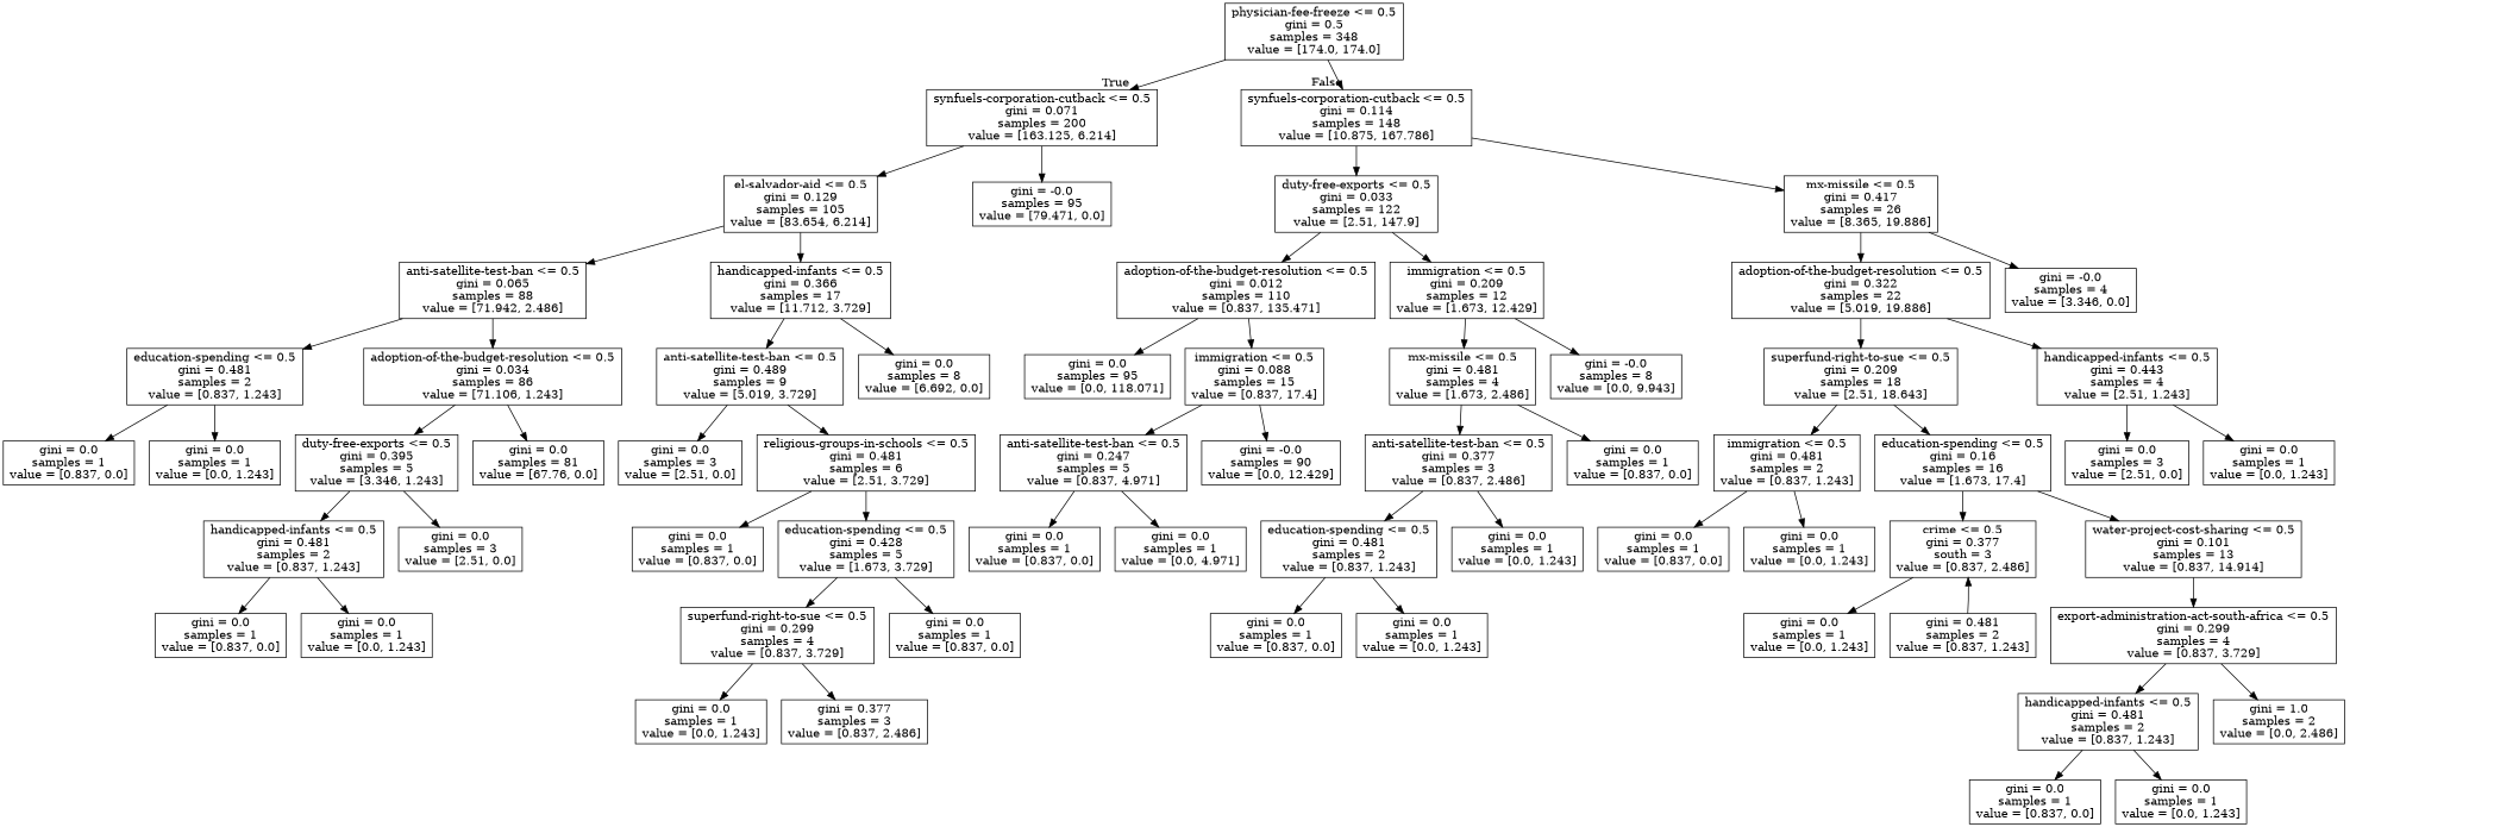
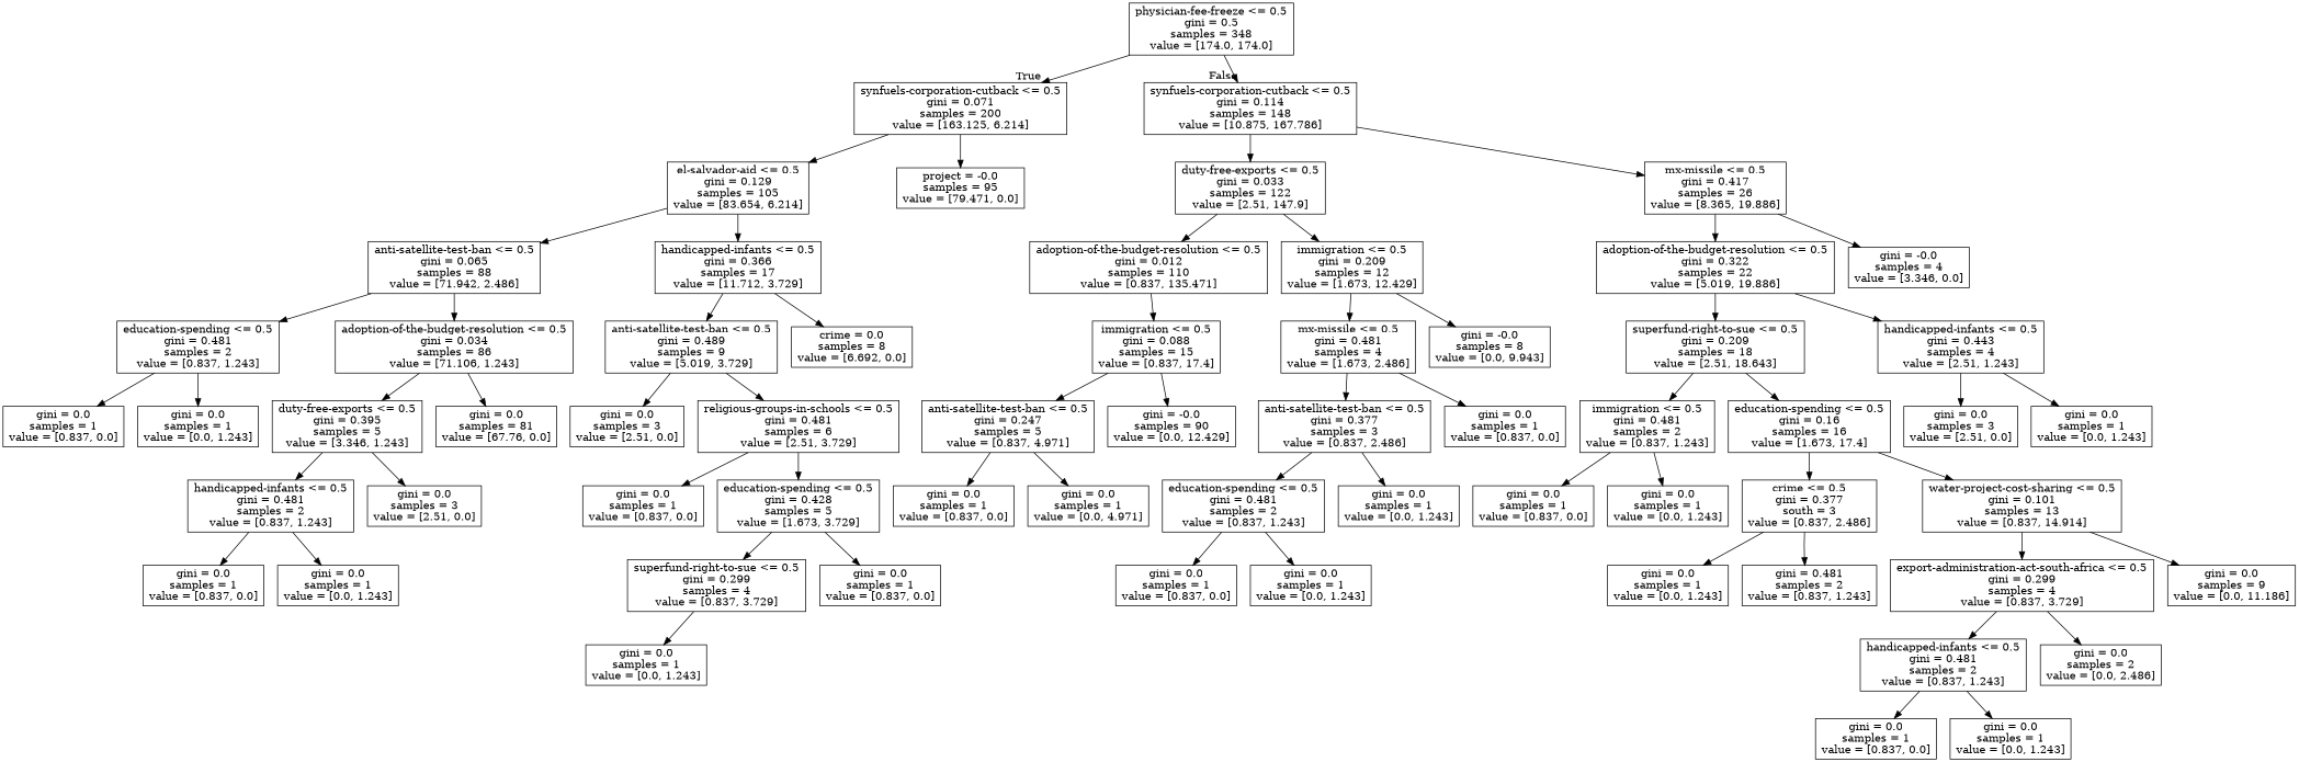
  digraph {
    node [shape=box]
    n1 [label="physician-fee-freeze <= 0.5\ngini = 0.5\nsamples = 348\nvalue = [174.0, 174.0]"]
    n2 [label="synfuels-corporation-cutback <= 0.5\ngini = 0.071\nsamples = 200\nvalue = [163.125, 6.214]"]
    n3 [label="synfuels-corporation-cutback <= 0.5\ngini = 0.114\nsamples = 148\nvalue = [10.875, 167.786]"]
    n4 [label="el-salvador-aid <= 0.5\ngini = 0.129\nsamples = 105\nvalue = [83.654, 6.214]"]
-   n5 [label="gini = -0.0\nsamples = 95\nvalue = [79.471, 0.0]"]
+   n5 [label="project = -0.0\nsamples = 95\nvalue = [79.471, 0.0]"]
    n6 [label="duty-free-exports <= 0.5\ngini = 0.033\nsamples = 122\nvalue = [2.51, 147.9]"]
    n7 [label="mx-missile <= 0.5\ngini = 0.417\nsamples = 26\nvalue = [8.365, 19.886]"]
    n8 [label="anti-satellite-test-ban <= 0.5\ngini = 0.065\nsamples = 88\nvalue = [71.942, 2.486]"]
    n9 [label="handicapped-infants <= 0.5\ngini = 0.366\nsamples = 17\nvalue = [11.712, 3.729]"]
    n10 [label="education-spending <= 0.5\ngini = 0.481\nsamples = 2\nvalue = [0.837, 1.243]"]
    n11 [label="adoption-of-the-budget-resolution <= 0.5\ngini = 0.034\nsamples = 86\nvalue = [71.106, 1.243]"]
    n12 [label="anti-satellite-test-ban <= 0.5\ngini = 0.489\nsamples = 9\nvalue = [5.019, 3.729]"]
-   n13 [label="gini = 0.0\nsamples = 8\nvalue = [6.692, 0.0]"]
+   n13 [label="crime = 0.0\nsamples = 8\nvalue = [6.692, 0.0]"]
    n14 [label="gini = 0.0\nsamples = 1\nvalue = [0.837, 0.0]"]
    n15 [label="gini = 0.0\nsamples = 1\nvalue = [0.0, 1.243]"]
    n16 [label="duty-free-exports <= 0.5\ngini = 0.395\nsamples = 5\nvalue = [3.346, 1.243]"]
    n17 [label="gini = 0.0\nsamples = 81\nvalue = [67.76, 0.0]"]
    n18 [label="handicapped-infants <= 0.5\ngini = 0.481\nsamples = 2\nvalue = [0.837, 1.243]"]
    n19 [label="gini = 0.0\nsamples = 3\nvalue = [2.51, 0.0]"]
    n20 [label="gini = 0.0\nsamples = 1\nvalue = [0.837, 0.0]"]
    n21 [label="gini = 0.0\nsamples = 1\nvalue = [0.0, 1.243]"]
    n22 [label="gini = 0.0\nsamples = 3\nvalue = [2.51, 0.0]"]
    n23 [label="religious-groups-in-schools <= 0.5\ngini = 0.481\nsamples = 6\nvalue = [2.51, 3.729]"]
    n24 [label="gini = 0.0\nsamples = 1\nvalue = [0.837, 0.0]"]
    n25 [label="education-spending <= 0.5\ngini = 0.428\nsamples = 5\nvalue = [1.673, 3.729]"]
    n26 [label="superfund-right-to-sue <= 0.5\ngini = 0.299\nsamples = 4\nvalue = [0.837, 3.729]"]
    n27 [label="gini = 0.0\nsamples = 1\nvalue = [0.837, 0.0]"]
    n28 [label="gini = 0.0\nsamples = 1\nvalue = [0.0, 1.243]"]
-   n29 [label="gini = 0.377\nsamples = 3\nvalue = [0.837, 2.486]"]
    n30 [label="adoption-of-the-budget-resolution <= 0.5\ngini = 0.012\nsamples = 110\nvalue = [0.837, 135.471]"]
    n31 [label="immigration <= 0.5\ngini = 0.209\nsamples = 12\nvalue = [1.673, 12.429]"]
    n32 [label="adoption-of-the-budget-resolution <= 0.5\ngini = 0.322\nsamples = 22\nvalue = [5.019, 19.886]"]
    n33 [label="gini = -0.0\nsamples = 4\nvalue = [3.346, 0.0]"]
-   n34 [label="gini = 0.0\nsamples = 95\nvalue = [0.0, 118.071]"]
    n35 [label="immigration <= 0.5\ngini = 0.088\nsamples = 15\nvalue = [0.837, 17.4]"]
    n36 [label="mx-missile <= 0.5\ngini = 0.481\nsamples = 4\nvalue = [1.673, 2.486]"]
    n37 [label="gini = -0.0\nsamples = 8\nvalue = [0.0, 9.943]"]
    n38 [label="anti-satellite-test-ban <= 0.5\ngini = 0.247\nsamples = 5\nvalue = [0.837, 4.971]"]
    n39 [label="gini = -0.0\nsamples = 90\nvalue = [0.0, 12.429]"]
    n40 [label="gini = 0.0\nsamples = 1\nvalue = [0.837, 0.0]"]
    n41 [label="gini = 0.0\nsamples = 1\nvalue = [0.0, 4.971]"]
    n42 [label="anti-satellite-test-ban <= 0.5\ngini = 0.377\nsamples = 3\nvalue = [0.837, 2.486]"]
    n43 [label="gini = 0.0\nsamples = 1\nvalue = [0.837, 0.0]"]
    n44 [label="education-spending <= 0.5\ngini = 0.481\nsamples = 2\nvalue = [0.837, 1.243]"]
    n45 [label="gini = 0.0\nsamples = 1\nvalue = [0.0, 1.243]"]
    n46 [label="gini = 0.0\nsamples = 1\nvalue = [0.837, 0.0]"]
    n47 [label="gini = 0.0\nsamples = 1\nvalue = [0.0, 1.243]"]
    n48 [label="superfund-right-to-sue <= 0.5\ngini = 0.209\nsamples = 18\nvalue = [2.51, 18.643]"]
    n49 [label="handicapped-infants <= 0.5\ngini = 0.443\nsamples = 4\nvalue = [2.51, 1.243]"]
    n50 [label="immigration <= 0.5\ngini = 0.481\nsamples = 2\nvalue = [0.837, 1.243]"]
    n51 [label="education-spending <= 0.5\ngini = 0.16\nsamples = 16\nvalue = [1.673, 17.4]"]
    n52 [label="gini = 0.0\nsamples = 3\nvalue = [2.51, 0.0]"]
    n53 [label="gini = 0.0\nsamples = 1\nvalue = [0.0, 1.243]"]
    n54 [label="gini = 0.0\nsamples = 1\nvalue = [0.837, 0.0]"]
    n55 [label="gini = 0.0\nsamples = 1\nvalue = [0.0, 1.243]"]
    n56 [label="crime <= 0.5\ngini = 0.377\nsouth = 3\nvalue = [0.837, 2.486]"]
    n57 [label="water-project-cost-sharing <= 0.5\ngini = 0.101\nsamples = 13\nvalue = [0.837, 14.914]"]
    n58 [label="gini = 0.0\nsamples = 1\nvalue = [0.0, 1.243]"]
    n59 [label="gini = 0.481\nsamples = 2\nvalue = [0.837, 1.243]"]
    n60 [label="export-administration-act-south-africa <= 0.5\ngini = 0.299\nsamples = 4\nvalue = [0.837, 3.729]"]
+   n61 [label="gini = 0.0\nsamples = 9\nvalue = [0.0, 11.186]"]
    n62 [label="handicapped-infants <= 0.5\ngini = 0.481\nsamples = 2\nvalue = [0.837, 1.243]"]
-   n63 [label="gini = 1.0\nsamples = 2\nvalue = [0.0, 2.486]"]
+   n63 [label="gini = 0.0\nsamples = 2\nvalue = [0.0, 2.486]"]
    n64 [label="gini = 0.0\nsamples = 1\nvalue = [0.837, 0.0]"]
    n65 [label="gini = 0.0\nsamples = 1\nvalue = [0.0, 1.243]"]
    n1 -> n2 [headlabel=True labelangle=45 labeldistance=2.5]
    n1 -> n3 [headlabel=False labelangle=-45 labeldistance=2.5]
    n2 -> n4
    n2 -> n5
    n3 -> n6
    n3 -> n7
    n4 -> n8
    n4 -> n9
    n6 -> n30
    n6 -> n31
    n7 -> n32
    n7 -> n33
    n8 -> n10
    n8 -> n11
    n9 -> n12
    n9 -> n13
    n10 -> n14
    n10 -> n15
    n11 -> n16
    n11 -> n17
    n12 -> n22
    n12 -> n23
    n16 -> n18
    n16 -> n19
    n18 -> n20
    n18 -> n21
    n23 -> n24
    n23 -> n25
    n25 -> n26
    n25 -> n27
    n26 -> n28
-   n26 -> n29
-   n30 -> n34
    n30 -> n35
    n31 -> n36
    n31 -> n37
    n32 -> n48
    n32 -> n49
    n35 -> n38
    n35 -> n39
    n36 -> n42
    n36 -> n43
    n38 -> n40
    n38 -> n41
    n42 -> n44
    n42 -> n45
    n44 -> n46
    n44 -> n47
    n48 -> n50
    n48 -> n51
    n49 -> n52
    n49 -> n53
    n50 -> n54
    n50 -> n55
    n51 -> n56
    n51 -> n57
    n56 -> n58
-   n59 -> n56
+   n56 -> n59
    n57 -> n60
+   n57 -> n61
    n60 -> n62
    n60 -> n63
    n62 -> n64
    n62 -> n65
  }
